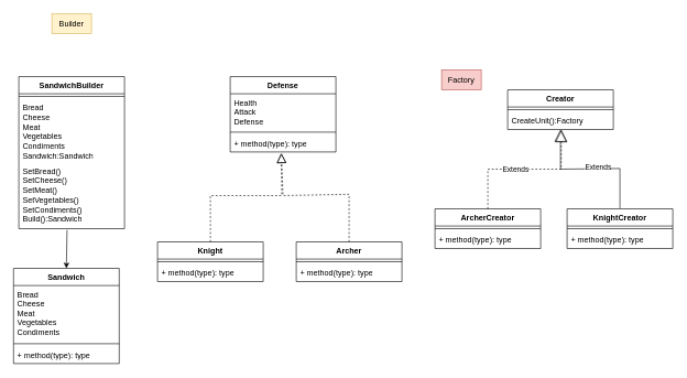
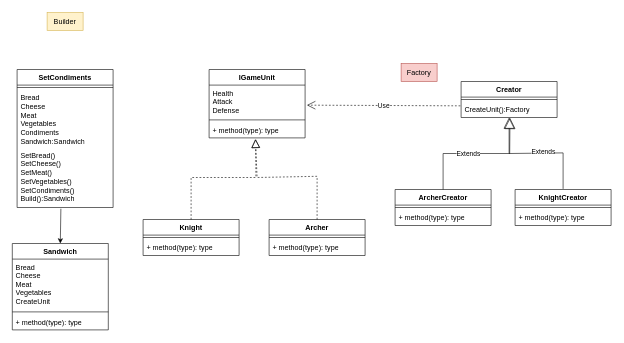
  <mxCell id="0" />
  <mxCell id="1" parent="0" />
  <mxCell id="2" value="Sandwich" style="swimlane;fontStyle=1;align=center;verticalAlign=top;childLayout=stackLayout;horizontal=1;startSize=26;horizontalStack=0;resizeParent=1;resizeParentMax=0;resizeLast=0;collapsible=1;marginBottom=0;whiteSpace=wrap;html=1;" vertex="1" parent="1"><mxGeometry x="20" y="405" width="160" height="144" as="geometry" /></mxCell>
- <mxCell id="3" value="Bread&lt;br&gt;Cheese&lt;br&gt;Meat&lt;br&gt;Vegetables&lt;br&gt;Condiments" style="text;strokeColor=none;fillColor=none;align=left;verticalAlign=top;spacingLeft=4;spacingRight=4;overflow=hidden;rotatable=0;points=[[0,0.5],[1,0.5]];portConstraint=eastwest;whiteSpace=wrap;html=1;" vertex="1" parent="2"><mxGeometry y="26" width="160" height="84" as="geometry" /></mxCell>
+ <mxCell id="3" value="Bread&lt;br&gt;Cheese&lt;br&gt;Meat&lt;br&gt;Vegetables&lt;br&gt;CreateUnit" style="text;strokeColor=none;fillColor=none;align=left;verticalAlign=top;spacingLeft=4;spacingRight=4;overflow=hidden;rotatable=0;points=[[0,0.5],[1,0.5]];portConstraint=eastwest;whiteSpace=wrap;html=1;" vertex="1" parent="2"><mxGeometry y="26" width="160" height="84" as="geometry" /></mxCell>
  <mxCell id="4" value="" style="line;strokeWidth=1;fillColor=none;align=left;verticalAlign=middle;spacingTop=-1;spacingLeft=3;spacingRight=3;rotatable=0;labelPosition=right;points=[];portConstraint=eastwest;strokeColor=inherit;" vertex="1" parent="2"><mxGeometry y="110" width="160" height="8" as="geometry" /></mxCell>
  <mxCell id="5" value="+ method(type): type" style="text;strokeColor=none;fillColor=none;align=left;verticalAlign=top;spacingLeft=4;spacingRight=4;overflow=hidden;rotatable=0;points=[[0,0.5],[1,0.5]];portConstraint=eastwest;whiteSpace=wrap;html=1;" vertex="1" parent="2"><mxGeometry y="118" width="160" height="26" as="geometry" /></mxCell>
  <mxCell id="6" value="Builder" style="text;html=1;strokeColor=#d6b656;fillColor=#fff2cc;align=center;verticalAlign=middle;whiteSpace=wrap;rounded=0;" vertex="1" parent="1"><mxGeometry x="78" y="20" width="60" height="30" as="geometry" /></mxCell>
- <mxCell id="7" value="SandwichBuilder" style="swimlane;fontStyle=1;align=center;verticalAlign=top;childLayout=stackLayout;horizontal=1;startSize=26;horizontalStack=0;resizeParent=1;resizeParentMax=0;resizeLast=0;collapsible=1;marginBottom=0;whiteSpace=wrap;html=1;" vertex="1" parent="1"><mxGeometry x="28" y="115" width="160" height="230" as="geometry" /></mxCell>
+ <mxCell id="7" value="SetCondiments" style="swimlane;fontStyle=1;align=center;verticalAlign=top;childLayout=stackLayout;horizontal=1;startSize=26;horizontalStack=0;resizeParent=1;resizeParentMax=0;resizeLast=0;collapsible=1;marginBottom=0;whiteSpace=wrap;html=1;" vertex="1" parent="1"><mxGeometry x="28" y="115" width="160" height="230" as="geometry" /></mxCell>
  <mxCell id="8" value="" style="line;strokeWidth=1;fillColor=none;align=left;verticalAlign=middle;spacingTop=-1;spacingLeft=3;spacingRight=3;rotatable=0;labelPosition=right;points=[];portConstraint=eastwest;strokeColor=inherit;" vertex="1" parent="7"><mxGeometry y="26" width="160" height="8" as="geometry" /></mxCell>
  <mxCell id="9" value="Bread&lt;br&gt;Cheese&lt;br&gt;Meat&lt;br&gt;Vegetables&lt;br&gt;Condiments&lt;br&gt;Sandwich:Sandwich" style="text;strokeColor=none;fillColor=none;align=left;verticalAlign=top;spacingLeft=4;spacingRight=4;overflow=hidden;rotatable=0;points=[[0,0.5],[1,0.5]];portConstraint=eastwest;whiteSpace=wrap;html=1;" vertex="1" parent="7"><mxGeometry y="34" width="160" height="96" as="geometry" /></mxCell>
  <mxCell id="10" value="SetBread()&lt;br&gt;SetCheese()&lt;br&gt;SetMeat()&lt;br&gt;SetVegetables()&lt;br&gt;SetCondiments()&lt;br&gt;Build():Sandwich" style="text;strokeColor=none;fillColor=none;align=left;verticalAlign=top;spacingLeft=4;spacingRight=4;overflow=hidden;rotatable=0;points=[[0,0.5],[1,0.5]];portConstraint=eastwest;whiteSpace=wrap;html=1;" vertex="1" parent="7"><mxGeometry y="130" width="160" height="100" as="geometry" /></mxCell>
  <mxCell id="11" value="" style="endArrow=classic;html=1;rounded=0;exitX=0.456;exitY=1.02;exitDx=0;exitDy=0;exitPerimeter=0;entryX=0.5;entryY=0;entryDx=0;entryDy=0;" edge="1" parent="1" source="10" target="2"><mxGeometry width="50" height="50" relative="1" as="geometry"><mxPoint x="328" y="425" as="sourcePoint" /><mxPoint x="378" y="375" as="targetPoint" /></mxGeometry></mxCell>
  <mxCell id="12" value="Factory" style="text;html=1;strokeColor=#b85450;fillColor=#f8cecc;align=center;verticalAlign=middle;whiteSpace=wrap;rounded=0;" vertex="1" parent="1"><mxGeometry x="668" y="105" width="60" height="30" as="geometry" /></mxCell>
- <mxCell id="13" value="Defense" style="swimlane;fontStyle=1;align=center;verticalAlign=top;childLayout=stackLayout;horizontal=1;startSize=26;horizontalStack=0;resizeParent=1;resizeParentMax=0;resizeLast=0;collapsible=1;marginBottom=0;whiteSpace=wrap;html=1;" vertex="1" parent="1"><mxGeometry x="348" y="115" width="160" height="114" as="geometry" /></mxCell>
+ <mxCell id="13" value="IGameUnit" style="swimlane;fontStyle=1;align=center;verticalAlign=top;childLayout=stackLayout;horizontal=1;startSize=26;horizontalStack=0;resizeParent=1;resizeParentMax=0;resizeLast=0;collapsible=1;marginBottom=0;whiteSpace=wrap;html=1;" vertex="1" parent="1"><mxGeometry x="348" y="115" width="160" height="114" as="geometry" /></mxCell>
  <mxCell id="14" value="Health&lt;br&gt;Attack&lt;br&gt;Defense" style="text;strokeColor=none;fillColor=none;align=left;verticalAlign=top;spacingLeft=4;spacingRight=4;overflow=hidden;rotatable=0;points=[[0,0.5],[1,0.5]];portConstraint=eastwest;whiteSpace=wrap;html=1;" vertex="1" parent="13"><mxGeometry y="26" width="160" height="54" as="geometry" /></mxCell>
  <mxCell id="15" value="" style="line;strokeWidth=1;fillColor=none;align=left;verticalAlign=middle;spacingTop=-1;spacingLeft=3;spacingRight=3;rotatable=0;labelPosition=right;points=[];portConstraint=eastwest;strokeColor=inherit;" vertex="1" parent="13"><mxGeometry y="80" width="160" height="8" as="geometry" /></mxCell>
  <mxCell id="16" value="+ method(type): type" style="text;strokeColor=none;fillColor=none;align=left;verticalAlign=top;spacingLeft=4;spacingRight=4;overflow=hidden;rotatable=0;points=[[0,0.5],[1,0.5]];portConstraint=eastwest;whiteSpace=wrap;html=1;" vertex="1" parent="13"><mxGeometry y="88" width="160" height="26" as="geometry" /></mxCell>
  <mxCell id="17" value="Knight" style="swimlane;fontStyle=1;align=center;verticalAlign=top;childLayout=stackLayout;horizontal=1;startSize=26;horizontalStack=0;resizeParent=1;resizeParentMax=0;resizeLast=0;collapsible=1;marginBottom=0;whiteSpace=wrap;html=1;" vertex="1" parent="1"><mxGeometry x="238" y="365" width="160" height="60" as="geometry" /></mxCell>
  <mxCell id="18" value="" style="line;strokeWidth=1;fillColor=none;align=left;verticalAlign=middle;spacingTop=-1;spacingLeft=3;spacingRight=3;rotatable=0;labelPosition=right;points=[];portConstraint=eastwest;strokeColor=inherit;" vertex="1" parent="17"><mxGeometry y="26" width="160" height="8" as="geometry" /></mxCell>
  <mxCell id="19" value="+ method(type): type" style="text;strokeColor=none;fillColor=none;align=left;verticalAlign=top;spacingLeft=4;spacingRight=4;overflow=hidden;rotatable=0;points=[[0,0.5],[1,0.5]];portConstraint=eastwest;whiteSpace=wrap;html=1;" vertex="1" parent="17"><mxGeometry y="34" width="160" height="26" as="geometry" /></mxCell>
  <mxCell id="20" value="Archer" style="swimlane;fontStyle=1;align=center;verticalAlign=top;childLayout=stackLayout;horizontal=1;startSize=26;horizontalStack=0;resizeParent=1;resizeParentMax=0;resizeLast=0;collapsible=1;marginBottom=0;whiteSpace=wrap;html=1;" vertex="1" parent="1"><mxGeometry x="448" y="365" width="160" height="60" as="geometry" /></mxCell>
  <mxCell id="21" value="" style="line;strokeWidth=1;fillColor=none;align=left;verticalAlign=middle;spacingTop=-1;spacingLeft=3;spacingRight=3;rotatable=0;labelPosition=right;points=[];portConstraint=eastwest;strokeColor=inherit;" vertex="1" parent="20"><mxGeometry y="26" width="160" height="8" as="geometry" /></mxCell>
  <mxCell id="22" value="+ method(type): type" style="text;strokeColor=none;fillColor=none;align=left;verticalAlign=top;spacingLeft=4;spacingRight=4;overflow=hidden;rotatable=0;points=[[0,0.5],[1,0.5]];portConstraint=eastwest;whiteSpace=wrap;html=1;" vertex="1" parent="20"><mxGeometry y="34" width="160" height="26" as="geometry" /></mxCell>
  <mxCell id="23" value="" style="endArrow=block;dashed=1;endFill=0;endSize=12;html=1;rounded=0;exitX=0.5;exitY=0;exitDx=0;exitDy=0;entryX=0.485;entryY=1.077;entryDx=0;entryDy=0;entryPerimeter=0;" edge="1" parent="1" source="17" target="16"><mxGeometry width="160" relative="1" as="geometry"><mxPoint x="388" y="305" as="sourcePoint" /><mxPoint x="548" y="305" as="targetPoint" /><Array as="points"><mxPoint x="318" y="295" /><mxPoint x="426" y="295" /></Array></mxGeometry></mxCell>
  <mxCell id="24" value="" style="endArrow=block;dashed=1;endFill=0;endSize=12;html=1;rounded=0;exitX=0.5;exitY=0;exitDx=0;exitDy=0;entryX=0.482;entryY=1.085;entryDx=0;entryDy=0;entryPerimeter=0;" edge="1" parent="1" source="20" target="16"><mxGeometry width="160" relative="1" as="geometry"><mxPoint x="508" y="335" as="sourcePoint" /><mxPoint x="428" y="235" as="targetPoint" /><Array as="points"><mxPoint x="528" y="293" /><mxPoint x="428" y="295" /></Array></mxGeometry></mxCell>
  <mxCell id="25" value="Creator" style="swimlane;fontStyle=1;align=center;verticalAlign=top;childLayout=stackLayout;horizontal=1;startSize=26;horizontalStack=0;resizeParent=1;resizeParentMax=0;resizeLast=0;collapsible=1;marginBottom=0;whiteSpace=wrap;html=1;" vertex="1" parent="1"><mxGeometry x="768" y="135" width="160" height="60" as="geometry" /></mxCell>
  <mxCell id="26" value="" style="line;strokeWidth=1;fillColor=none;align=left;verticalAlign=middle;spacingTop=-1;spacingLeft=3;spacingRight=3;rotatable=0;labelPosition=right;points=[];portConstraint=eastwest;strokeColor=inherit;" vertex="1" parent="25"><mxGeometry y="26" width="160" height="8" as="geometry" /></mxCell>
  <mxCell id="27" value="CreateUnit():Factory" style="text;strokeColor=none;fillColor=none;align=left;verticalAlign=top;spacingLeft=4;spacingRight=4;overflow=hidden;rotatable=0;points=[[0,0.5],[1,0.5]];portConstraint=eastwest;whiteSpace=wrap;html=1;" vertex="1" parent="25"><mxGeometry y="34" width="160" height="26" as="geometry" /></mxCell>
+ <mxCell id="28" value="Use" style="endArrow=open;endSize=12;dashed=1;html=1;rounded=0;entryX=1.019;entryY=0.619;entryDx=0;entryDy=0;exitX=-0.008;exitY=0.252;exitDx=0;exitDy=0;exitPerimeter=0;entryPerimeter=0;" edge="1" parent="1" source="27" target="14"><mxGeometry width="160" relative="1" as="geometry"><mxPoint x="698" y="172" as="sourcePoint" /><mxPoint x="688" y="265" as="targetPoint" /></mxGeometry></mxCell>
  <mxCell id="29" value="ArcherCreator" style="swimlane;fontStyle=1;align=center;verticalAlign=top;childLayout=stackLayout;horizontal=1;startSize=26;horizontalStack=0;resizeParent=1;resizeParentMax=0;resizeLast=0;collapsible=1;marginBottom=0;whiteSpace=wrap;html=1;" vertex="1" parent="1"><mxGeometry x="658" y="315" width="160" height="60" as="geometry" /></mxCell>
  <mxCell id="30" value="" style="line;strokeWidth=1;fillColor=none;align=left;verticalAlign=middle;spacingTop=-1;spacingLeft=3;spacingRight=3;rotatable=0;labelPosition=right;points=[];portConstraint=eastwest;strokeColor=inherit;" vertex="1" parent="29"><mxGeometry y="26" width="160" height="8" as="geometry" /></mxCell>
  <mxCell id="31" value="+ method(type): type" style="text;strokeColor=none;fillColor=none;align=left;verticalAlign=top;spacingLeft=4;spacingRight=4;overflow=hidden;rotatable=0;points=[[0,0.5],[1,0.5]];portConstraint=eastwest;whiteSpace=wrap;html=1;" vertex="1" parent="29"><mxGeometry y="34" width="160" height="26" as="geometry" /></mxCell>
  <mxCell id="32" value="KnightCreator" style="swimlane;fontStyle=1;align=center;verticalAlign=top;childLayout=stackLayout;horizontal=1;startSize=26;horizontalStack=0;resizeParent=1;resizeParentMax=0;resizeLast=0;collapsible=1;marginBottom=0;whiteSpace=wrap;html=1;" vertex="1" parent="1"><mxGeometry x="858" y="315" width="160" height="60" as="geometry" /></mxCell>
  <mxCell id="33" value="" style="line;strokeWidth=1;fillColor=none;align=left;verticalAlign=middle;spacingTop=-1;spacingLeft=3;spacingRight=3;rotatable=0;labelPosition=right;points=[];portConstraint=eastwest;strokeColor=inherit;" vertex="1" parent="32"><mxGeometry y="26" width="160" height="8" as="geometry" /></mxCell>
  <mxCell id="34" value="+ method(type): type" style="text;strokeColor=none;fillColor=none;align=left;verticalAlign=top;spacingLeft=4;spacingRight=4;overflow=hidden;rotatable=0;points=[[0,0.5],[1,0.5]];portConstraint=eastwest;whiteSpace=wrap;html=1;" vertex="1" parent="32"><mxGeometry y="34" width="160" height="26" as="geometry" /></mxCell>
- <mxCell id="35" value="Extends" style="endArrow=block;endSize=16;endFill=0;html=1;rounded=0;exitX=0.5;exitY=0;exitDx=0;exitDy=0;entryX=0.509;entryY=1.021;entryDx=0;entryDy=0;entryPerimeter=0;dashed=1;" edge="1" parent="1" source="29" target="27"><mxGeometry x="-0.116" y="-1" width="160" relative="1" as="geometry"><mxPoint x="688" y="265" as="sourcePoint" /><mxPoint x="848" y="265" as="targetPoint" /><Array as="points"><mxPoint x="738" y="255" /><mxPoint x="849" y="255" /></Array><mxPoint as="offset" /></mxGeometry></mxCell>
+ <mxCell id="35" value="Extends" style="endArrow=block;endSize=16;endFill=0;html=1;rounded=0;exitX=0.5;exitY=0;exitDx=0;exitDy=0;entryX=0.509;entryY=1.021;entryDx=0;entryDy=0;entryPerimeter=0;" edge="1" parent="1" source="29" target="27"><mxGeometry x="-0.116" y="-1" width="160" relative="1" as="geometry"><mxPoint x="688" y="265" as="sourcePoint" /><mxPoint x="848" y="265" as="targetPoint" /><Array as="points"><mxPoint x="738" y="255" /><mxPoint x="849" y="255" /></Array><mxPoint as="offset" /></mxGeometry></mxCell>
  <mxCell id="36" value="Extends" style="endArrow=block;endSize=16;endFill=0;html=1;rounded=0;exitX=0.5;exitY=0;exitDx=0;exitDy=0;" edge="1" parent="1"><mxGeometry x="-0.116" y="-1" width="160" relative="1" as="geometry"><mxPoint x="938" y="314" as="sourcePoint" /><mxPoint x="848" y="195" as="targetPoint" /><Array as="points"><mxPoint x="938" y="254" /><mxPoint x="848" y="255" /></Array><mxPoint as="offset" /></mxGeometry></mxCell>
